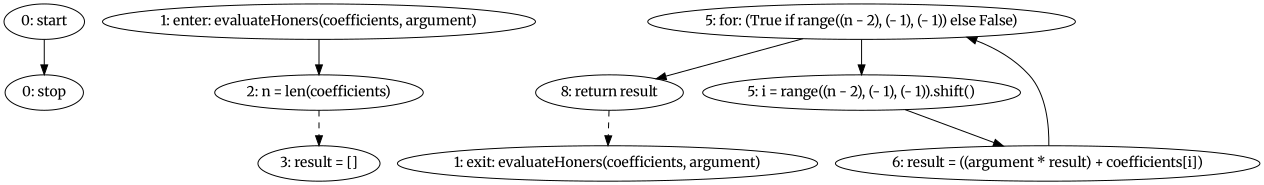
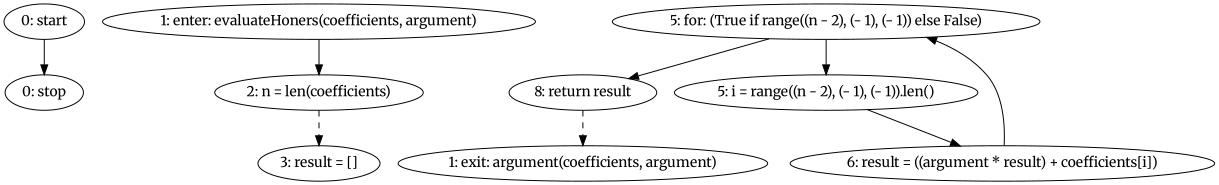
  strict digraph {
    fontname=Merriweather
    node [fontname=Merriweather]
    edge [fontname=Merriweather style=solid]
    n1 [label="0: start"]
    n2 [label="0: stop"]
    n3 [label="1: enter: evaluateHoners(coefficients, argument)"]
    n4 [label="2: n = len(coefficients)"]
    n5 [label="3: result = []"]
    n6 [label="5: for: (True if range((n - 2), (- 1), (- 1)) else False)"]
    n7 [label="8: return result"]
-   n8 [label="5: i = range((n - 2), (- 1), (- 1)).shift()"]
-   n9 [label="1: exit: evaluateHoners(coefficients, argument)"]
+   n8 [label="5: i = range((n - 2), (- 1), (- 1)).len()"]
+   n9 [label="1: exit: argument(coefficients, argument)"]
    n10 [label="6: result = ((argument * result) + coefficients[i])"]
    n1 -> n2
    n3 -> n4
    n4 -> n5 [style=dashed]
    n6 -> n7
    n6 -> n8
    n7 -> n9 [style=dashed]
    n8 -> n10
    n10 -> n6
  }
